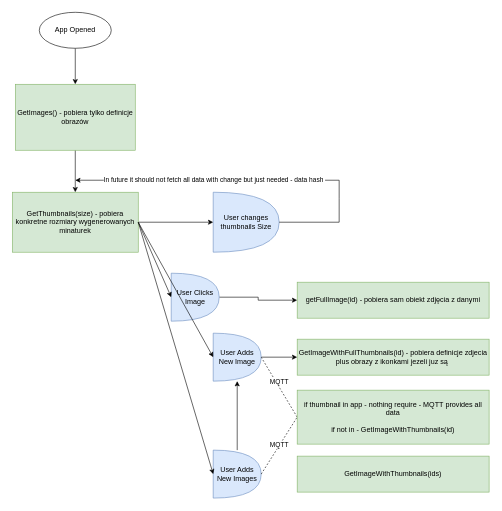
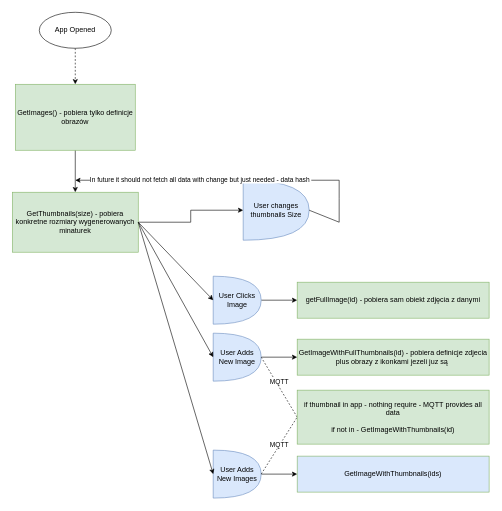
  <mxCell id="0" />
  <mxCell id="1" parent="0" />
- <mxCell id="2" style="edgeStyle=orthogonalEdgeStyle;rounded=0;orthogonalLoop=1;jettySize=auto;html=1;exitX=0.5;exitY=1;exitDx=0;exitDy=0;entryX=0.5;entryY=0;entryDx=0;entryDy=0;" edge="1" parent="1" source="3" target="5"><mxGeometry relative="1" as="geometry" /></mxCell>
+ <mxCell id="2" style="edgeStyle=orthogonalEdgeStyle;rounded=0;orthogonalLoop=1;jettySize=auto;html=1;exitX=0.5;exitY=1;exitDx=0;exitDy=0;entryX=0.5;entryY=0;entryDx=0;entryDy=0;dashed=1;" edge="1" parent="1" source="3" target="5"><mxGeometry relative="1" as="geometry" /></mxCell>
  <mxCell id="3" value="App Opened" style="ellipse;whiteSpace=wrap;html=1;" vertex="1" parent="1"><mxGeometry x="65" y="20" width="120" height="60" as="geometry" /></mxCell>
  <mxCell id="4" style="edgeStyle=orthogonalEdgeStyle;rounded=0;orthogonalLoop=1;jettySize=auto;html=1;exitX=0.5;exitY=1;exitDx=0;exitDy=0;" edge="1" parent="1" source="5" target="7"><mxGeometry relative="1" as="geometry" /></mxCell>
  <mxCell id="5" value="GetImages() - pobiera tylko definicje obrazów" style="rounded=0;whiteSpace=wrap;html=1;fillColor=#d5e8d4;strokeColor=#82b366;" vertex="1" parent="1"><mxGeometry x="25" y="140" width="200" height="110" as="geometry" /></mxCell>
  <mxCell id="6" style="edgeStyle=orthogonalEdgeStyle;rounded=0;orthogonalLoop=1;jettySize=auto;html=1;exitX=1;exitY=0.5;exitDx=0;exitDy=0;" edge="1" parent="1" source="7" target="8"><mxGeometry relative="1" as="geometry"><mxPoint x="395" y="370" as="targetPoint" /></mxGeometry></mxCell>
  <mxCell id="7" value="GetThumbnails(size) - pobiera konkretne rozmiary wygenerowanych minaturek" style="rounded=0;whiteSpace=wrap;html=1;fillColor=#d5e8d4;strokeColor=#82b366;" vertex="1" parent="1"><mxGeometry x="20" y="320" width="210" height="100" as="geometry" /></mxCell>
- <mxCell id="8" value="User changes thumbnails Size" style="shape=or;whiteSpace=wrap;html=1;fillColor=#dae8fc;strokeColor=#6c8ebf;" vertex="1" parent="1"><mxGeometry x="355" y="320" width="110" height="100" as="geometry" /></mxCell>
+ <mxCell id="8" value="User changes thumbnails Size" style="shape=or;whiteSpace=wrap;html=1;fillColor=#dae8fc;strokeColor=#6c8ebf;" vertex="1" parent="1"><mxGeometry x="405" y="300" width="110" height="100" as="geometry" /></mxCell>
  <mxCell id="9" value="" style="endArrow=classic;html=1;rounded=0;exitX=1;exitY=0.5;exitDx=0;exitDy=0;exitPerimeter=0;" edge="1" parent="1" source="8"><mxGeometry width="50" height="50" relative="1" as="geometry"><mxPoint x="515" y="370" as="sourcePoint" /><mxPoint x="125" y="300" as="targetPoint" /><Array as="points"><mxPoint x="565" y="370" /><mxPoint x="565" y="330" /><mxPoint x="565" y="300" /></Array></mxGeometry></mxCell>
  <mxCell id="10" value="In future it should not fetch all data with change but just needed - data hash&amp;nbsp;" style="edgeLabel;html=1;align=center;verticalAlign=middle;resizable=0;points=[];" vertex="1" connectable="0" parent="9"><mxGeometry x="0.07" y="-2" relative="1" as="geometry"><mxPoint x="-53" as="offset" /></mxGeometry></mxCell>
  <mxCell id="11" style="edgeStyle=orthogonalEdgeStyle;rounded=0;orthogonalLoop=1;jettySize=auto;html=1;exitX=1;exitY=0.5;exitDx=0;exitDy=0;exitPerimeter=0;entryX=0;entryY=0.5;entryDx=0;entryDy=0;" edge="1" parent="1" source="12" target="14"><mxGeometry relative="1" as="geometry" /></mxCell>
- <mxCell id="12" value="User Clicks Image" style="shape=or;whiteSpace=wrap;html=1;fillColor=#dae8fc;strokeColor=#6c8ebf;" vertex="1" parent="1"><mxGeometry x="285" y="455" width="80" height="80" as="geometry" /></mxCell>
+ <mxCell id="12" value="User Clicks Image" style="shape=or;whiteSpace=wrap;html=1;fillColor=#dae8fc;strokeColor=#6c8ebf;" vertex="1" parent="1"><mxGeometry x="355" y="460" width="80" height="80" as="geometry" /></mxCell>
  <mxCell id="13" value="" style="endArrow=classic;html=1;rounded=0;exitX=1;exitY=0.5;exitDx=0;exitDy=0;entryX=0;entryY=0.5;entryDx=0;entryDy=0;entryPerimeter=0;" edge="1" parent="1" source="7" target="12"><mxGeometry width="50" height="50" relative="1" as="geometry"><mxPoint x="275" y="440" as="sourcePoint" /><mxPoint x="325" y="390" as="targetPoint" /></mxGeometry></mxCell>
  <mxCell id="14" value="getFullImage(id) - pobiera sam obiekt zdjęcia z danymi" style="rounded=0;whiteSpace=wrap;html=1;fillColor=#d5e8d4;strokeColor=#82b366;" vertex="1" parent="1"><mxGeometry x="495" y="470" width="320" height="60" as="geometry" /></mxCell>
  <mxCell id="15" value="" style="edgeStyle=orthogonalEdgeStyle;rounded=0;orthogonalLoop=1;jettySize=auto;html=1;" edge="1" parent="1" source="16" target="18"><mxGeometry relative="1" as="geometry" /></mxCell>
  <mxCell id="16" value="User Adds New Image" style="shape=or;whiteSpace=wrap;html=1;fillColor=#dae8fc;strokeColor=#6c8ebf;" vertex="1" parent="1"><mxGeometry x="355" y="555" width="80" height="80" as="geometry" /></mxCell>
  <mxCell id="17" value="" style="endArrow=classic;html=1;rounded=0;exitX=1;exitY=0.5;exitDx=0;exitDy=0;entryX=0;entryY=0.5;entryDx=0;entryDy=0;entryPerimeter=0;" edge="1" parent="1" source="7" target="16"><mxGeometry width="50" height="50" relative="1" as="geometry"><mxPoint x="240" y="380" as="sourcePoint" /><mxPoint x="365" y="510" as="targetPoint" /></mxGeometry></mxCell>
  <mxCell id="18" value="GetImageWithFullThumbnails(id) - pobiera definicje zdjecia plus obrazy z ikonkami jezeli juz są&amp;nbsp;" style="whiteSpace=wrap;html=1;fillColor=#d5e8d4;strokeColor=#82b366;" vertex="1" parent="1"><mxGeometry x="495" y="565" width="320" height="60" as="geometry" /></mxCell>
- <mxCell id="19" value="" style="edgeStyle=orthogonalEdgeStyle;rounded=0;orthogonalLoop=1;jettySize=auto;html=1;" edge="1" parent="1" source="20" target="16"><mxGeometry relative="1" as="geometry" /></mxCell>
+ <mxCell id="19" value="" style="edgeStyle=orthogonalEdgeStyle;rounded=0;orthogonalLoop=1;jettySize=auto;html=1;" edge="1" parent="1" source="20" target="22"><mxGeometry relative="1" as="geometry" /></mxCell>
  <mxCell id="20" value="User Adds New Images" style="shape=or;whiteSpace=wrap;html=1;fillColor=#dae8fc;strokeColor=#6c8ebf;" vertex="1" parent="1"><mxGeometry x="355" y="750" width="80" height="80" as="geometry" /></mxCell>
  <mxCell id="21" value="" style="endArrow=classic;html=1;rounded=0;exitX=1;exitY=0.5;exitDx=0;exitDy=0;entryX=0;entryY=0.5;entryDx=0;entryDy=0;entryPerimeter=0;" edge="1" parent="1" source="7" target="20"><mxGeometry width="50" height="50" relative="1" as="geometry"><mxPoint x="240" y="380" as="sourcePoint" /><mxPoint x="365" y="615" as="targetPoint" /></mxGeometry></mxCell>
- <mxCell id="22" value="GetImageWithThumbnails(ids)" style="whiteSpace=wrap;html=1;fillColor=#d5e8d4;strokeColor=#82b366;" vertex="1" parent="1"><mxGeometry x="495" y="760" width="320" height="60" as="geometry" /></mxCell>
+ <mxCell id="22" value="GetImageWithThumbnails(ids)" style="whiteSpace=wrap;html=1;fillColor=#dae8fc;strokeColor=#82b366;" vertex="1" parent="1"><mxGeometry x="495" y="760" width="320" height="60" as="geometry" /></mxCell>
  <mxCell id="23" value="" style="endArrow=none;dashed=1;html=1;rounded=0;exitX=1;exitY=0.5;exitDx=0;exitDy=0;exitPerimeter=0;entryX=0;entryY=0.5;entryDx=0;entryDy=0;" edge="1" parent="1" source="20" target="27"><mxGeometry width="50" height="50" relative="1" as="geometry"><mxPoint x="515" y="570" as="sourcePoint" /><mxPoint x="505" y="700" as="targetPoint" /></mxGeometry></mxCell>
  <mxCell id="24" value="MQTT" style="edgeLabel;html=1;align=center;verticalAlign=middle;resizable=0;points=[];" vertex="1" connectable="0" parent="23"><mxGeometry x="0.197" y="3" relative="1" as="geometry"><mxPoint x="-4" y="9" as="offset" /></mxGeometry></mxCell>
  <mxCell id="25" value="" style="endArrow=none;dashed=1;html=1;rounded=0;entryX=1;entryY=0.5;entryDx=0;entryDy=0;entryPerimeter=0;exitX=0;exitY=0.5;exitDx=0;exitDy=0;" edge="1" parent="1" source="27" target="16"><mxGeometry width="50" height="50" relative="1" as="geometry"><mxPoint x="505" y="700" as="sourcePoint" /><mxPoint x="515" y="710" as="targetPoint" /></mxGeometry></mxCell>
  <mxCell id="26" value="MQTT" style="edgeLabel;html=1;align=center;verticalAlign=middle;resizable=0;points=[];" vertex="1" connectable="0" parent="25"><mxGeometry x="-0.035" y="-2" relative="1" as="geometry"><mxPoint x="-3" y="-10" as="offset" /></mxGeometry></mxCell>
  <mxCell id="27" value="if thumbnail in app - nothing require - MQTT provides all data&lt;br&gt;&lt;br&gt;if not in - GetImageWithThumbnails&lt;span style=&quot;background-color: initial;&quot;&gt;(id)&lt;/span&gt;" style="whiteSpace=wrap;html=1;fillColor=#d5e8d4;strokeColor=#82b366;" vertex="1" parent="1"><mxGeometry x="495" y="650" width="320" height="90" as="geometry" /></mxCell>
